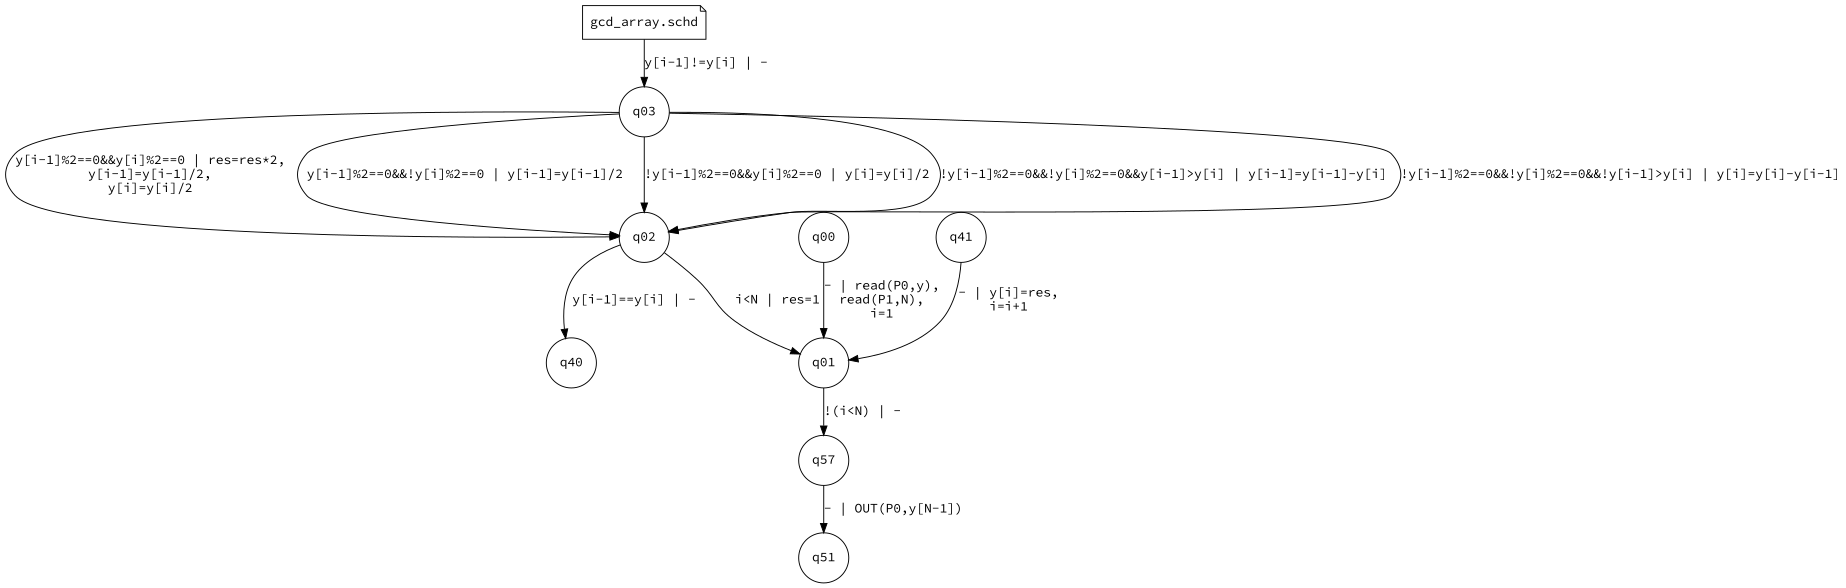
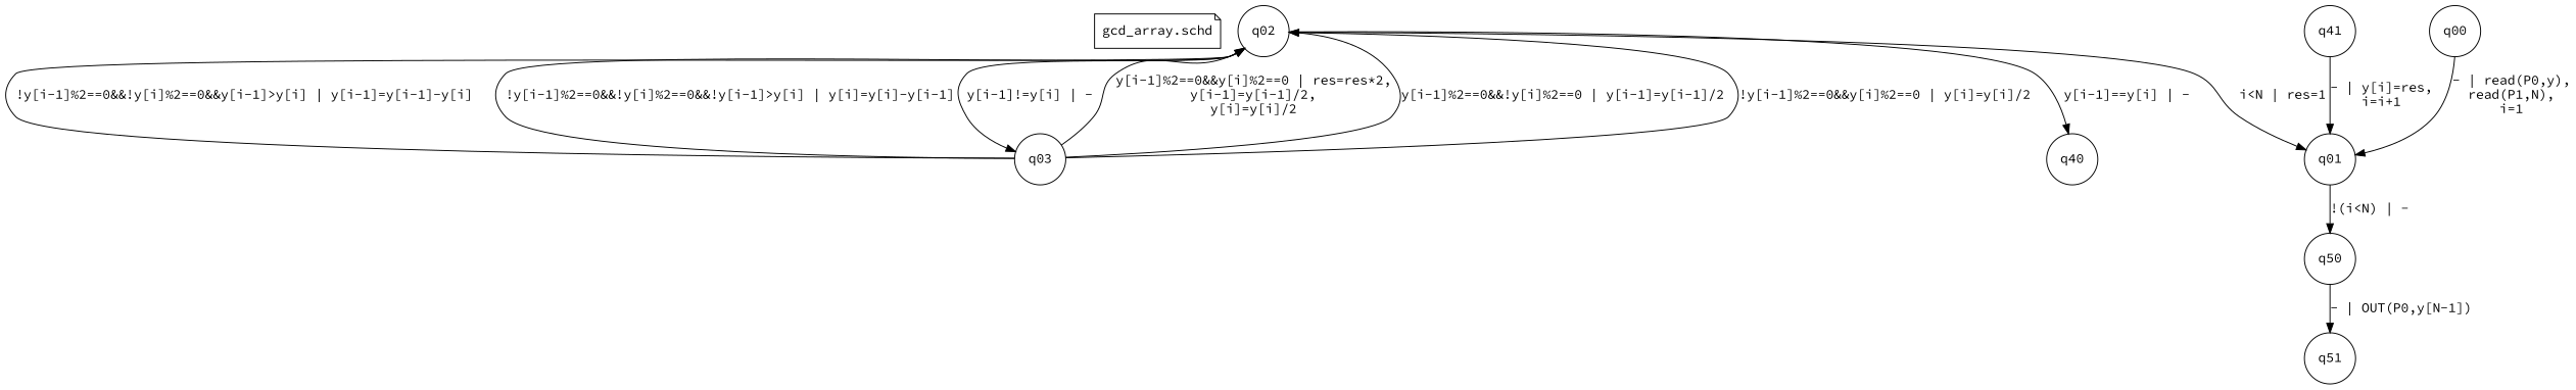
  digraph {
    fontname="Source Code Pro"
    node [fontname="Source Code Pro" shape=circle]
    edge [fontname="Source Code Pro"]
    "gcd_array.schd" [shape=note]
    q00
    q01
-   q50 [label=q57]
+   q50
    q02
    q03
    q40
    q51
    q41
    q00 -> q01 [label="- | read(P0,y),\nread(P1,N),\ni=1"]
    q01 -> q50 [label="!(i<N) | -"]
    q50 -> q51 [label="- | OUT(P0,y[N-1])"]
    q02 -> q01 [label="i<N | res=1"]
-   "gcd_array.schd" -> q03 [label="y[i-1]!=y[i] | -"]
+   q02 -> q03 [label="y[i-1]!=y[i] | -"]
    q02 -> q40 [label="y[i-1]==y[i] | -"]
    q03 -> q02 [label="y[i-1]%2==0&&y[i]%2==0 | res=res*2,\ny[i-1]=y[i-1]/2,\ny[i]=y[i]/2"]
    q03 -> q02 [label="y[i-1]%2==0&&!y[i]%2==0 | y[i-1]=y[i-1]/2"]
    q03 -> q02 [label="!y[i-1]%2==0&&y[i]%2==0 | y[i]=y[i]/2"]
    q03 -> q02 [label="!y[i-1]%2==0&&!y[i]%2==0&&y[i-1]>y[i] | y[i-1]=y[i-1]-y[i]"]
    q03 -> q02 [label="!y[i-1]%2==0&&!y[i]%2==0&&!y[i-1]>y[i] | y[i]=y[i]-y[i-1]"]
    q41 -> q01 [label="- | y[i]=res,\ni=i+1"]
  }
